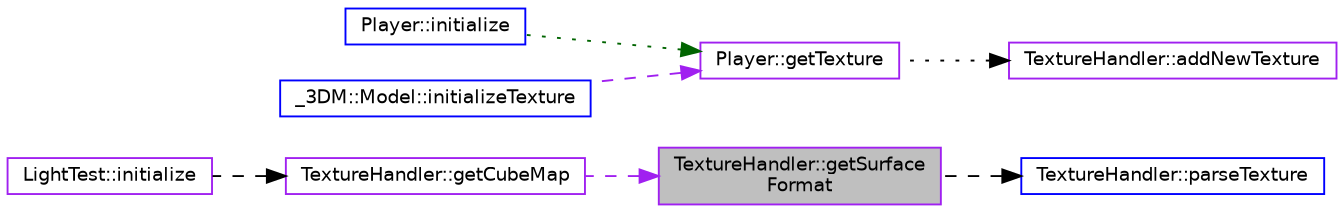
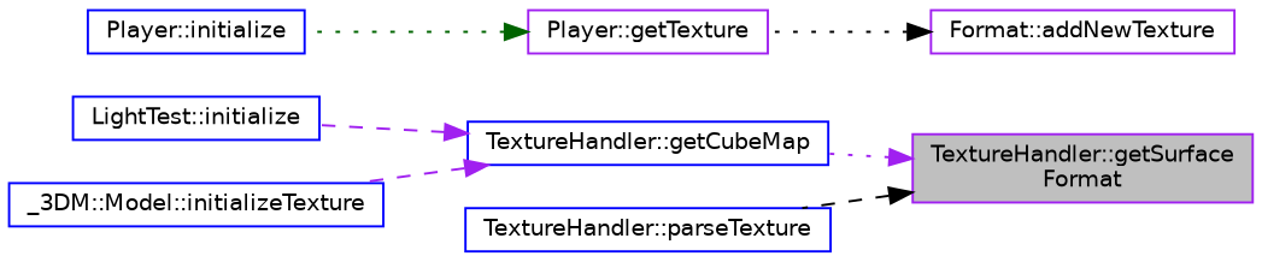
  digraph {
    rankdir=RL
    node [color=purple fillcolor=white fontname=Helvetica fontsize=10 shape=record style=filled]
    edge [color=purple dir=back fontname=Helvetica fontsize=10 labelfontname=Helvetica labelfontsize=10 style=dashed]
    n1 [fillcolor=grey75 fontcolor=black height=0.2 label="TextureHandler::getSurface\lFormat" width=0.4]
-   n2 [height=0.2 label="TextureHandler::getCubeMap" width=0.4]
+   n2 [color=blue height=0.2 label="TextureHandler::getCubeMap" width=0.4]
    n3 [color=blue height=0.2 label="TextureHandler::parseTexture" width=0.4]
-   n4 [height=0.2 label="LightTest::initialize" width=0.4]
-   n5 [height=0.2 label="TextureHandler::addNewTexture" width=0.4]
+   n4 [color=blue height=0.2 label="LightTest::initialize" width=0.4]
+   n5 [height=0.2 label="Format::addNewTexture" width=0.4]
    n6 [height=0.2 label="Player::getTexture" width=0.4]
    n7 [color=blue height=0.2 label="Player::initialize" width=0.4]
    n8 [color=blue height=0.2 label="_3DM::Model::initializeTexture" width=0.4]
-   n1 -> n2
-   n3 -> n1 [color=black]
-   n2 -> n4 [color=black]
+   n1 -> n2 [style=dotted]
+   n1 -> n3 [color=black]
+   n2 -> n4
    n5 -> n6 [color=black style=dotted]
    n6 -> n7 [color=darkgreen style=dotted]
-   n6 -> n8
+   n2 -> n8
  }
